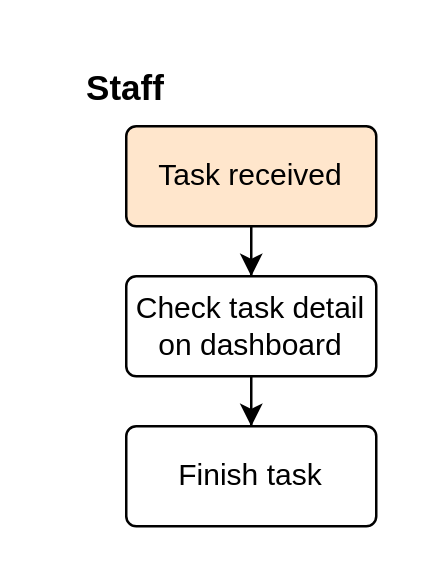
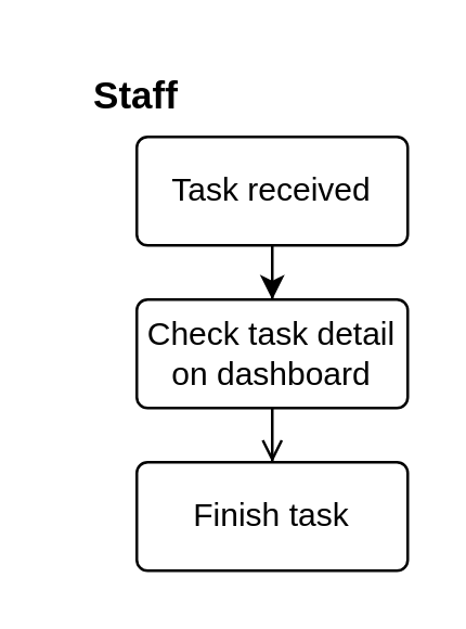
  <mxCell id="0" />
  <mxCell id="1" parent="0" />
  <mxCell id="2" style="edgeStyle=orthogonalEdgeStyle;rounded=0;orthogonalLoop=1;jettySize=auto;html=1;exitX=0.5;exitY=1;exitDx=0;exitDy=0;" edge="1" parent="1" source="3" target="5"><mxGeometry relative="1" as="geometry" /></mxCell>
- <mxCell id="3" value="Task received" style="rounded=1;arcSize=10;whiteSpace=wrap;html=1;align=center;fillColor=#ffe6cc;" vertex="1" parent="1"><mxGeometry x="50" y="50" width="100" height="40" as="geometry" /></mxCell>
- <mxCell id="4" style="edgeStyle=orthogonalEdgeStyle;rounded=0;orthogonalLoop=1;jettySize=auto;html=1;" edge="1" parent="1" source="5" target="6"><mxGeometry relative="1" as="geometry" /></mxCell>
+ <mxCell id="3" value="Task received" style="rounded=1;arcSize=10;whiteSpace=wrap;html=1;align=center;" vertex="1" parent="1"><mxGeometry x="50" y="50" width="100" height="40" as="geometry" /></mxCell>
+ <mxCell id="4" style="edgeStyle=orthogonalEdgeStyle;rounded=0;orthogonalLoop=1;jettySize=auto;html=1;endArrow=open;" edge="1" parent="1" source="5" target="6"><mxGeometry relative="1" as="geometry" /></mxCell>
  <mxCell id="5" value="Check task detail on dashboard" style="rounded=1;arcSize=10;whiteSpace=wrap;html=1;align=center;" vertex="1" parent="1"><mxGeometry x="50" y="110" width="100" height="40" as="geometry" /></mxCell>
  <mxCell id="6" value="Finish task" style="rounded=1;arcSize=10;whiteSpace=wrap;html=1;align=center;" vertex="1" parent="1"><mxGeometry x="50" y="170" width="100" height="40" as="geometry" /></mxCell>
  <mxCell id="7" value="&lt;font style=&quot;font-size: 14px;&quot;&gt;&lt;b&gt;Staff&lt;/b&gt;&lt;/font&gt;" style="text;html=1;align=center;verticalAlign=middle;whiteSpace=wrap;rounded=0;" vertex="1" parent="1"><mxGeometry x="20" y="20" width="60" height="30" as="geometry" /></mxCell>
